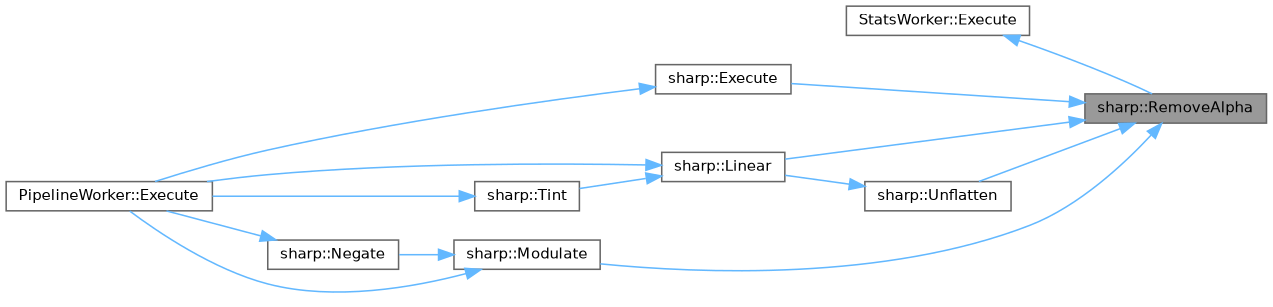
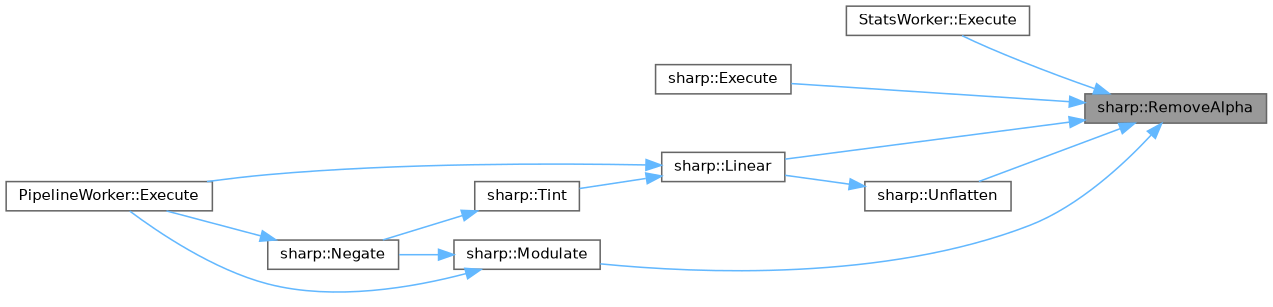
  digraph {
    fontname="DejaVu Sans"
    rankdir=RL
    node [color=grey40 fillcolor=white fontname="DejaVu Sans" fontsize=10 shape=box style=filled]
    edge [color=steelblue1 dir=back fontname="DejaVu Sans" fontsize=10 labelfontname=Helvetica labelfontsize=10 style=solid]
    n1 [color=gray40 fillcolor=grey60 fontcolor=black height=0.2 label="sharp::RemoveAlpha" width=0.4]
    n2 [height=0.2 label="StatsWorker::Execute" width=0.4]
    n3 [height=0.2 label="sharp::Execute" width=0.4]
    n4 [height=0.2 label="sharp::Linear" width=0.4]
    n5 [height=0.2 label="sharp::Modulate" width=0.4]
    n6 [height=0.2 label="sharp::Unflatten" width=0.4]
    n7 [height=0.2 label="PipelineWorker::Execute" width=0.4]
    n8 [height=0.2 label="sharp::Tint" width=0.4]
    n9 [height=0.2 label="sharp::Negate" width=0.4]
-   n2 -> n1
+   n1 -> n2
    n1 -> n3
    n1 -> n4
    n1 -> n5
    n1 -> n6
-   n3 -> n7
    n4 -> n7
    n4 -> n8
    n5 -> n7
    n5 -> n9
    n6 -> n4
-   n8 -> n7
+   n8 -> n9
    n9 -> n7
  }
